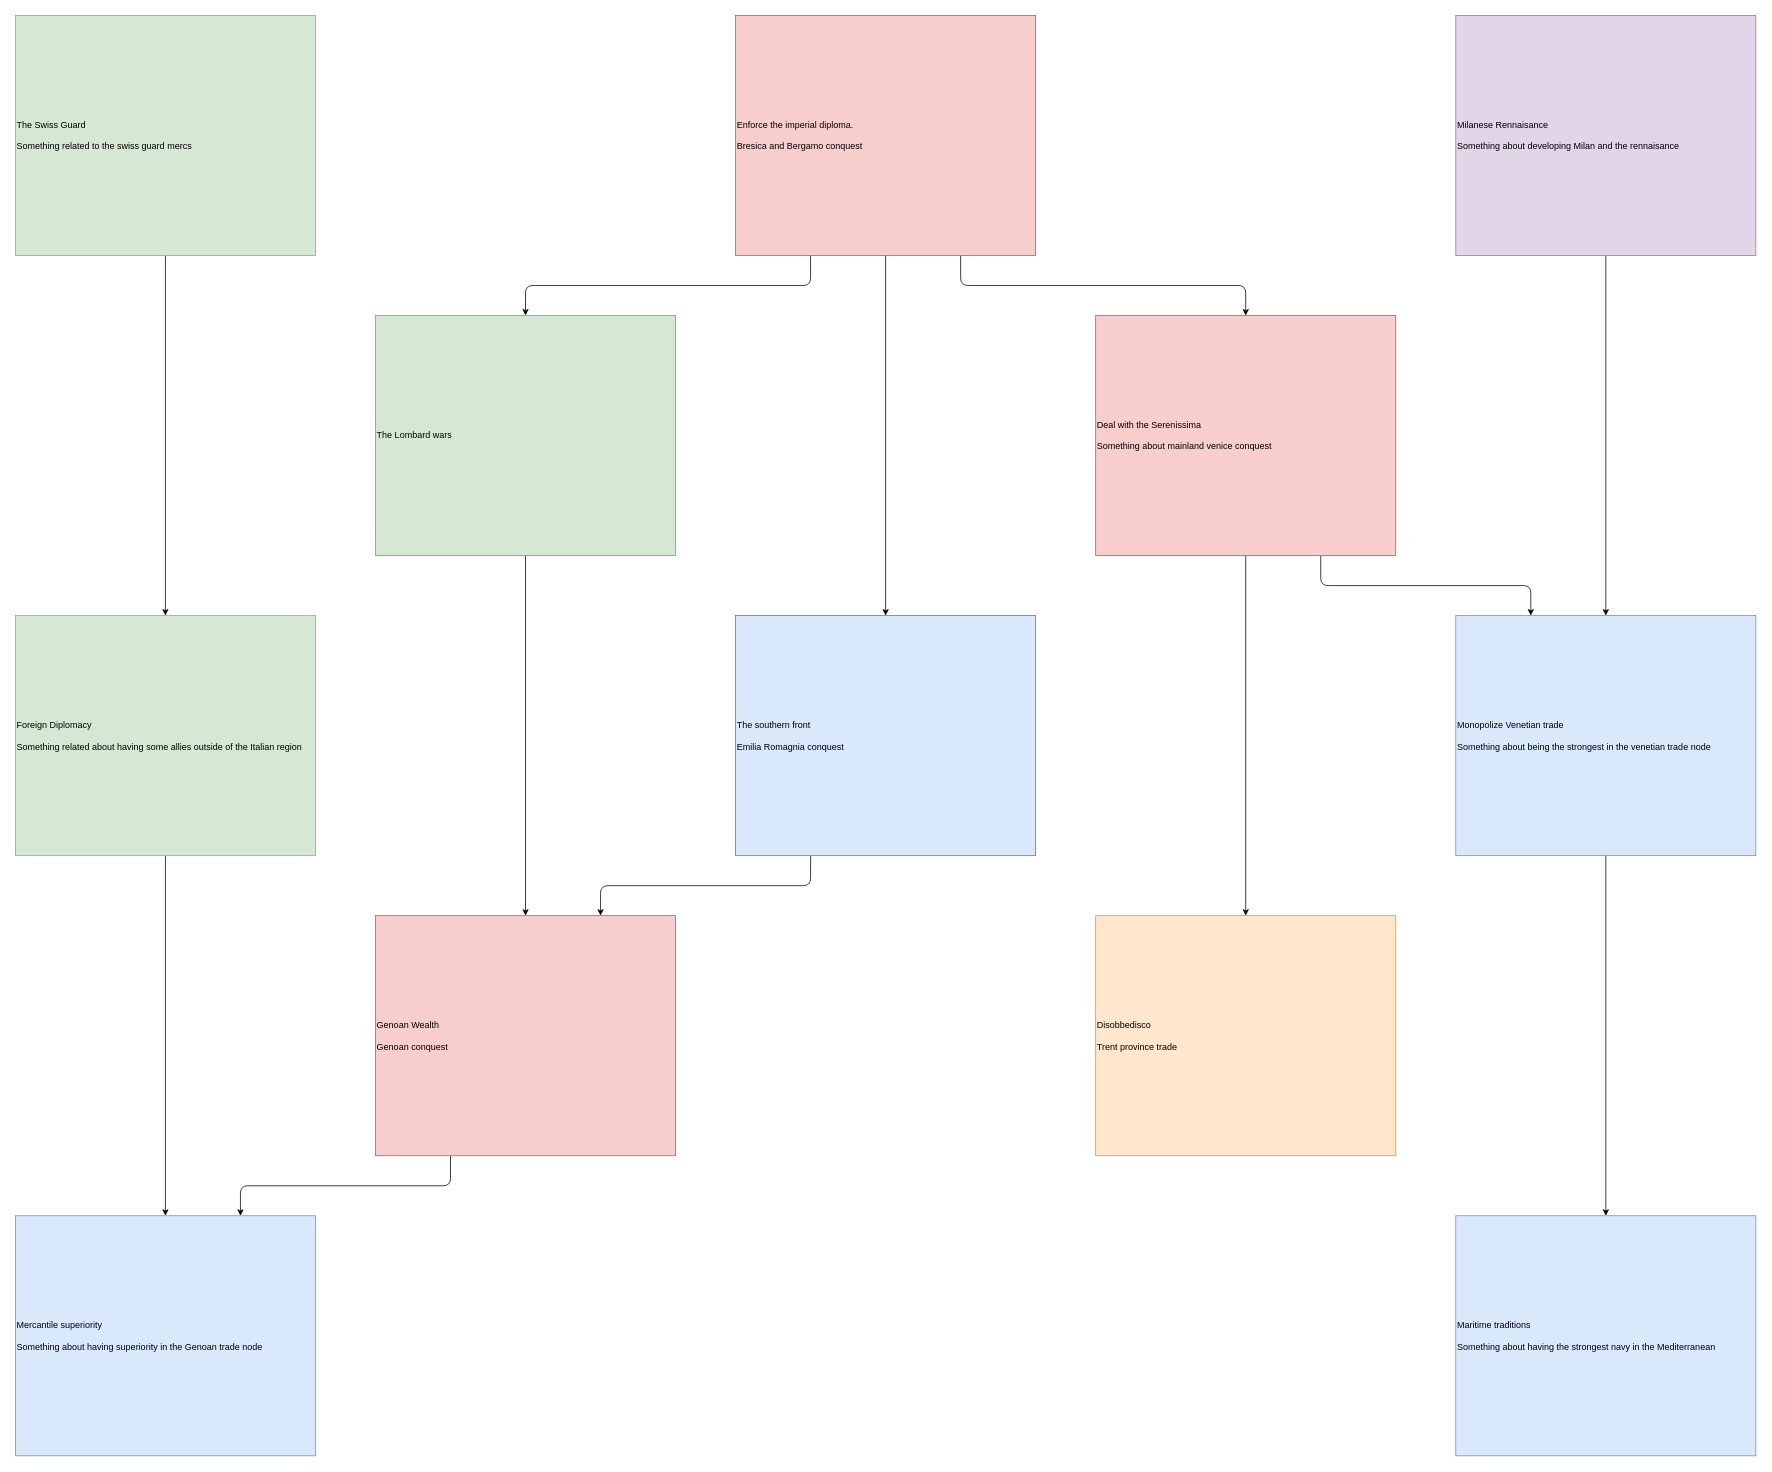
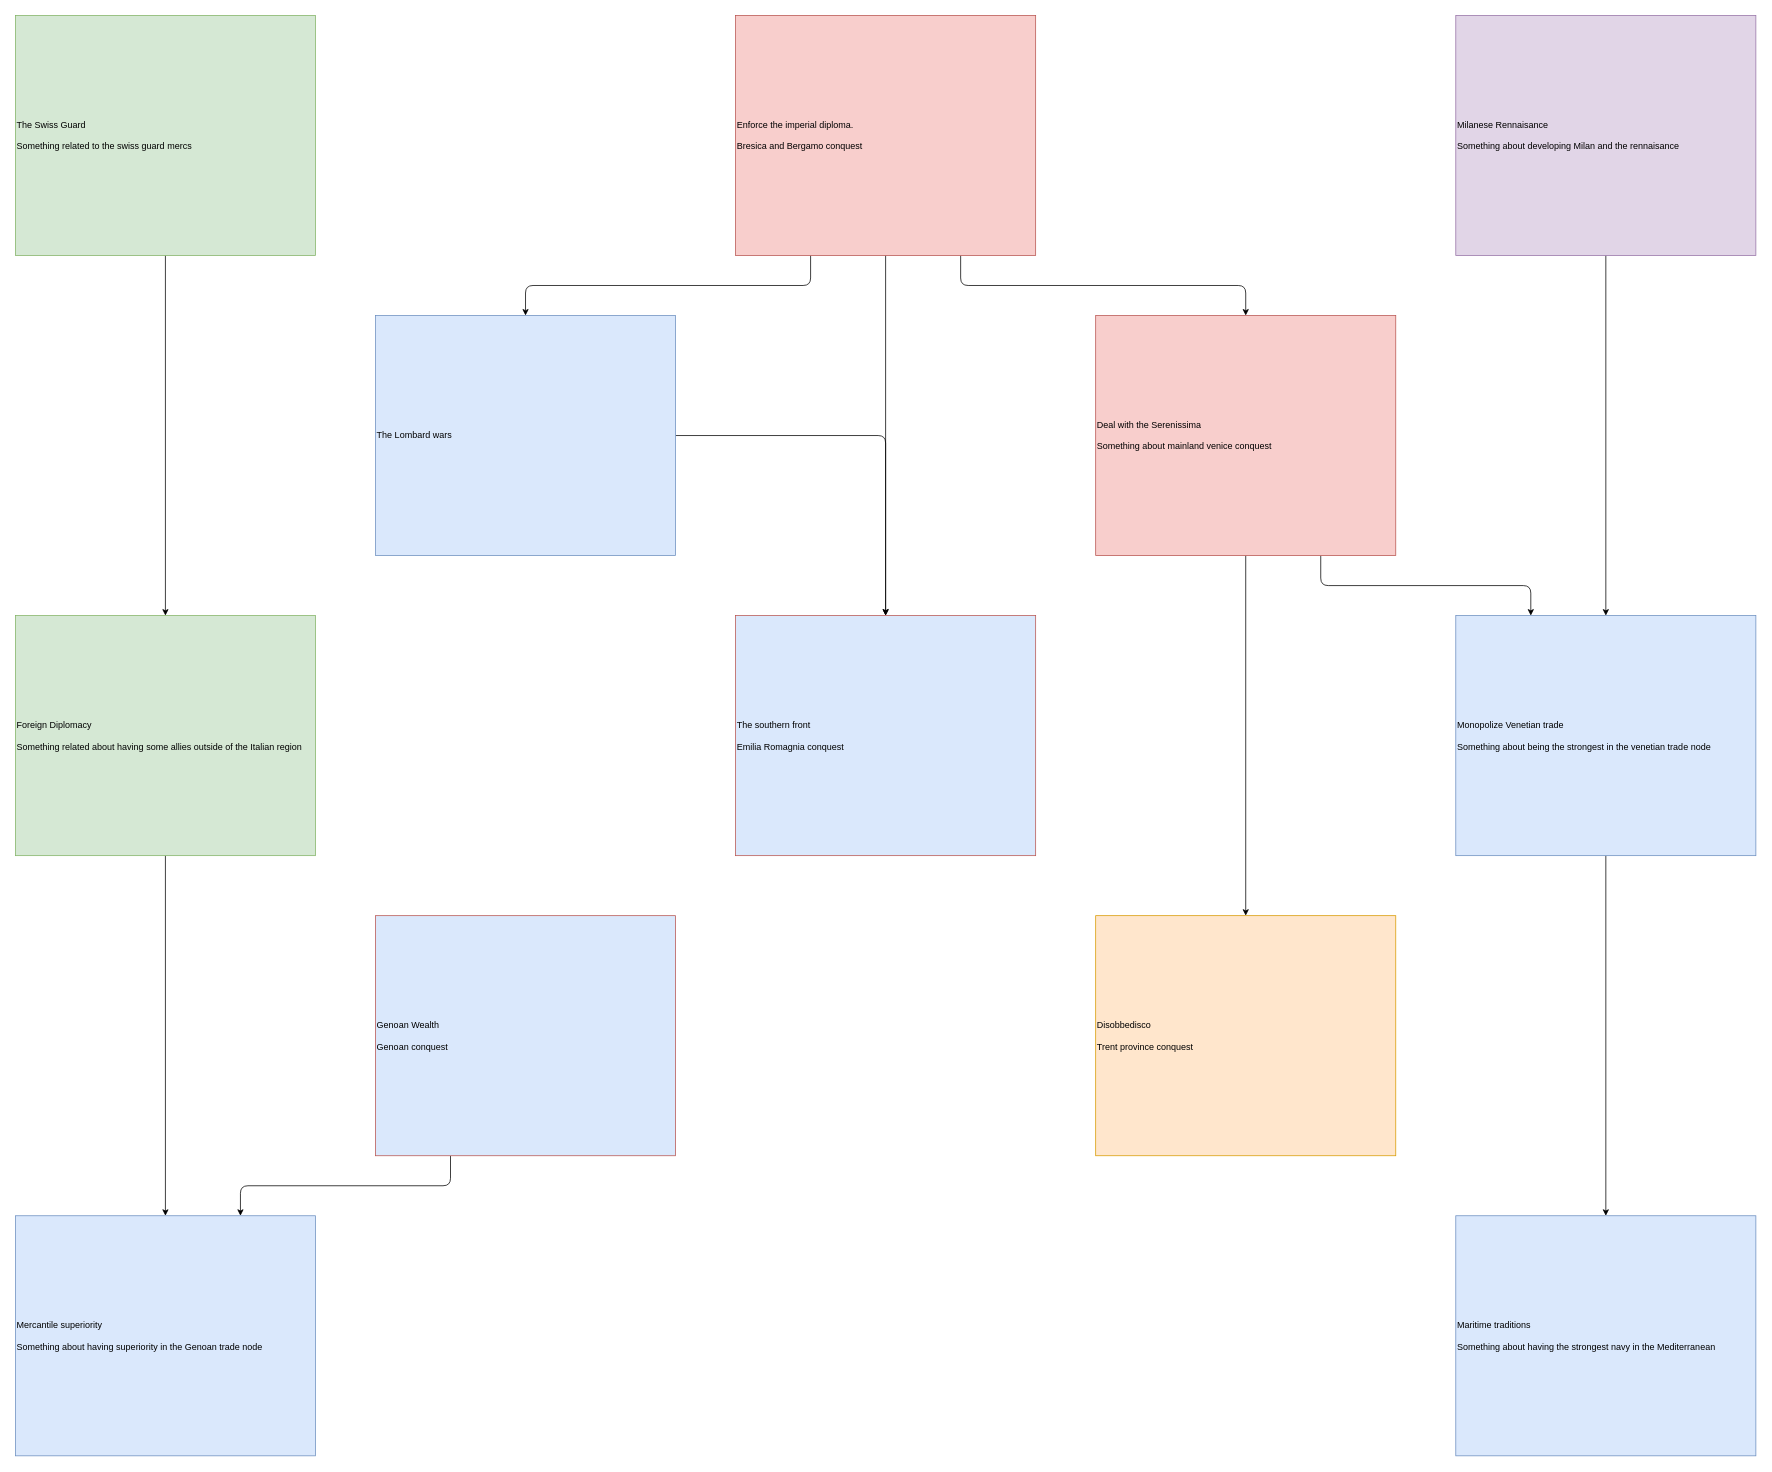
  <mxCell id="0" />
  <mxCell id="1" parent="0" />
  <mxCell id="2" value="" style="edgeStyle=orthogonalEdgeStyle;rounded=1;orthogonalLoop=1;jettySize=auto;html=1;entryX=0.5;entryY=0;entryDx=0;entryDy=0;" edge="1" parent="1" source="3" target="5"><mxGeometry relative="1" as="geometry"><mxPoint x="205" y="420" as="targetPoint" /></mxGeometry></mxCell>
  <mxCell id="3" value="The Swiss Guard&lt;br&gt;&lt;br&gt;Something related to the swiss guard mercs" style="rounded=0;whiteSpace=wrap;html=1;fillColor=#d5e8d4;strokeColor=#82b366;align=left;" vertex="1" parent="1"><mxGeometry width="400" height="320" as="geometry" x="20" y="20" /></mxCell>
  <mxCell id="4" value="" style="edgeStyle=orthogonalEdgeStyle;rounded=1;orthogonalLoop=1;jettySize=auto;html=1;entryX=0.5;entryY=0;entryDx=0;entryDy=0;" edge="1" parent="1" source="5" target="6"><mxGeometry relative="1" as="geometry"><mxPoint x="205" y="1220" as="targetPoint" /></mxGeometry></mxCell>
  <mxCell id="5" value="Foreign Diplomacy&lt;br&gt;&lt;br&gt;Something related about having some allies outside of the Italian region" style="rounded=0;whiteSpace=wrap;html=1;fillColor=#d5e8d4;strokeColor=#82b366;align=left;" vertex="1" parent="1"><mxGeometry y="820" width="400" height="320" as="geometry" x="20" /></mxCell>
  <mxCell id="6" value="Mercantile superiority&lt;br&gt;&lt;br&gt;Something about having superiority in the Genoan trade node" style="rounded=0;whiteSpace=wrap;html=1;fillColor=#dae8fc;strokeColor=#6c8ebf;align=left;" vertex="1" parent="1"><mxGeometry y="1620" width="400" height="320" as="geometry" x="20" /></mxCell>
  <mxCell id="7" style="edgeStyle=orthogonalEdgeStyle;rounded=1;orthogonalLoop=1;jettySize=auto;html=1;exitX=0.25;exitY=1;exitDx=0;exitDy=0;" edge="1" parent="1" source="10" target="23"><mxGeometry relative="1" as="geometry" /></mxCell>
  <mxCell id="8" style="edgeStyle=orthogonalEdgeStyle;rounded=1;orthogonalLoop=1;jettySize=auto;html=1;exitX=0.75;exitY=1;exitDx=0;exitDy=0;" edge="1" parent="1" source="10" target="20"><mxGeometry relative="1" as="geometry" /></mxCell>
  <mxCell id="9" value="" style="edgeStyle=orthogonalEdgeStyle;rounded=1;orthogonalLoop=1;jettySize=auto;html=1;entryX=0.5;entryY=0;entryDx=0;entryDy=0;" edge="1" parent="1" source="10" target="12"><mxGeometry relative="1" as="geometry"><mxPoint x="1105" y="420" as="targetPoint" /></mxGeometry></mxCell>
  <mxCell id="10" value="Enforce the imperial diploma.&lt;br&gt;&lt;br&gt;Bresica and Bergamo conquest" style="rounded=0;whiteSpace=wrap;html=1;fillColor=#f8cecc;strokeColor=#b85450;align=left;" vertex="1" parent="1"><mxGeometry x="980" width="400" height="320" as="geometry" y="20" /></mxCell>
- <mxCell id="11" style="edgeStyle=orthogonalEdgeStyle;rounded=1;orthogonalLoop=1;jettySize=auto;html=1;exitX=0.25;exitY=1;exitDx=0;exitDy=0;entryX=0.75;entryY=0;entryDx=0;entryDy=0;" edge="1" parent="1" source="12" target="25"><mxGeometry relative="1" as="geometry" /></mxCell>
  <mxCell id="12" value="The southern front&lt;br&gt;&lt;br&gt;Emilia Romagnia conquest" style="rounded=0;whiteSpace=wrap;html=1;fillColor=#dae8fc;strokeColor=#b85450;align=left;" vertex="1" parent="1"><mxGeometry x="980" y="820" width="400" height="320" as="geometry" /></mxCell>
  <mxCell id="13" value="" style="edgeStyle=orthogonalEdgeStyle;rounded=1;orthogonalLoop=1;jettySize=auto;html=1;entryX=0.5;entryY=0;entryDx=0;entryDy=0;" edge="1" parent="1" source="14" target="16"><mxGeometry relative="1" as="geometry"><mxPoint x="2005" y="420" as="targetPoint" /></mxGeometry></mxCell>
  <mxCell id="14" value="Milanese Rennaisance&lt;br&gt;&lt;br&gt;Something about developing Milan and the rennaisance" style="rounded=0;whiteSpace=wrap;html=1;fillColor=#e1d5e7;strokeColor=#9673a6;align=left;" vertex="1" parent="1"><mxGeometry x="1940" width="400" height="320" as="geometry" y="20" /></mxCell>
  <mxCell id="15" value="" style="edgeStyle=orthogonalEdgeStyle;rounded=1;orthogonalLoop=1;jettySize=auto;html=1;entryX=0.5;entryY=0;entryDx=0;entryDy=0;" edge="1" parent="1" source="16" target="17"><mxGeometry relative="1" as="geometry"><mxPoint x="2005" y="1220" as="targetPoint" /></mxGeometry></mxCell>
  <mxCell id="16" value="Monopolize Venetian trade&lt;br&gt;&lt;br&gt;Something about being the strongest in the venetian trade node" style="rounded=0;whiteSpace=wrap;html=1;fillColor=#dae8fc;strokeColor=#6c8ebf;align=left;" vertex="1" parent="1"><mxGeometry x="1940" y="820" width="400" height="320" as="geometry" /></mxCell>
  <mxCell id="17" value="Maritime traditions&lt;br&gt;&lt;br&gt;Something about having the strongest navy in the Mediterranean" style="rounded=0;whiteSpace=wrap;html=1;fillColor=#dae8fc;strokeColor=#6c8ebf;align=left;" vertex="1" parent="1"><mxGeometry x="1940" y="1620" width="400" height="320" as="geometry" /></mxCell>
  <mxCell id="18" value="" style="edgeStyle=orthogonalEdgeStyle;rounded=1;orthogonalLoop=1;jettySize=auto;html=1;entryX=0.5;entryY=0;entryDx=0;entryDy=0;" edge="1" parent="1" source="20" target="21"><mxGeometry relative="1" as="geometry"><mxPoint x="1555" y="820" as="targetPoint" /></mxGeometry></mxCell>
  <mxCell id="19" style="edgeStyle=orthogonalEdgeStyle;rounded=1;orthogonalLoop=1;jettySize=auto;html=1;exitX=0.75;exitY=1;exitDx=0;exitDy=0;entryX=0.25;entryY=0;entryDx=0;entryDy=0;" edge="1" parent="1" source="20" target="16"><mxGeometry relative="1" as="geometry" /></mxCell>
  <mxCell id="20" value="Deal with the Serenissima&lt;br&gt;&lt;br&gt;Something about mainland venice conquest" style="rounded=0;whiteSpace=wrap;html=1;fillColor=#f8cecc;strokeColor=#b85450;align=left;" vertex="1" parent="1"><mxGeometry x="1460" y="420" width="400" height="320" as="geometry" /></mxCell>
- <mxCell id="21" value="Disobbedisco&lt;br&gt;&lt;br&gt;Trent province trade" style="rounded=0;whiteSpace=wrap;html=1;fillColor=#ffe6cc;strokeColor=#d79b00;align=left;" vertex="1" parent="1"><mxGeometry x="1460" y="1220" width="400" height="320" as="geometry" /></mxCell>
- <mxCell id="22" value="" style="edgeStyle=orthogonalEdgeStyle;rounded=1;orthogonalLoop=1;jettySize=auto;html=1;entryX=0.5;entryY=0;entryDx=0;entryDy=0;" edge="1" parent="1" source="23" target="25"><mxGeometry relative="1" as="geometry"><mxPoint x="655" y="820" as="targetPoint" /></mxGeometry></mxCell>
- <mxCell id="23" value="The Lombard wars" style="rounded=0;whiteSpace=wrap;html=1;fillColor=#d5e8d4;strokeColor=#6c8ebf;align=left;" vertex="1" parent="1"><mxGeometry x="500" y="420" width="400" height="320" as="geometry" /></mxCell>
+ <mxCell id="21" value="Disobbedisco&lt;br&gt;&lt;br&gt;Trent province conquest" style="rounded=0;whiteSpace=wrap;html=1;fillColor=#ffe6cc;strokeColor=#d79b00;align=left;" vertex="1" parent="1"><mxGeometry x="1460" y="1220" width="400" height="320" as="geometry" /></mxCell>
+ <mxCell id="22" value="" style="edgeStyle=orthogonalEdgeStyle;rounded=1;orthogonalLoop=1;jettySize=auto;html=1;" edge="1" parent="1" source="23" target="12"><mxGeometry relative="1" as="geometry"><mxPoint x="655" y="820" as="targetPoint" /></mxGeometry></mxCell>
+ <mxCell id="23" value="The Lombard wars" style="rounded=0;whiteSpace=wrap;html=1;fillColor=#dae8fc;strokeColor=#6c8ebf;align=left;" vertex="1" parent="1"><mxGeometry x="500" y="420" width="400" height="320" as="geometry" /></mxCell>
  <mxCell id="24" style="edgeStyle=orthogonalEdgeStyle;rounded=1;orthogonalLoop=1;jettySize=auto;html=1;exitX=0.25;exitY=1;exitDx=0;exitDy=0;entryX=0.75;entryY=0;entryDx=0;entryDy=0;" edge="1" parent="1" source="25" target="6"><mxGeometry relative="1" as="geometry" /></mxCell>
- <mxCell id="25" value="&lt;span&gt;Genoan Wealth&lt;br&gt;&lt;br&gt;Genoan conquest&lt;br&gt;&lt;/span&gt;" style="rounded=0;whiteSpace=wrap;html=1;fillColor=#f8cecc;strokeColor=#b85450;align=left;" vertex="1" parent="1"><mxGeometry x="500" y="1220" width="400" height="320" as="geometry" /></mxCell>
+ <mxCell id="25" value="&lt;span&gt;Genoan Wealth&lt;br&gt;&lt;br&gt;Genoan conquest&lt;br&gt;&lt;/span&gt;" style="rounded=0;whiteSpace=wrap;html=1;fillColor=#dae8fc;strokeColor=#b85450;align=left;" vertex="1" parent="1"><mxGeometry x="500" y="1220" width="400" height="320" as="geometry" /></mxCell>
